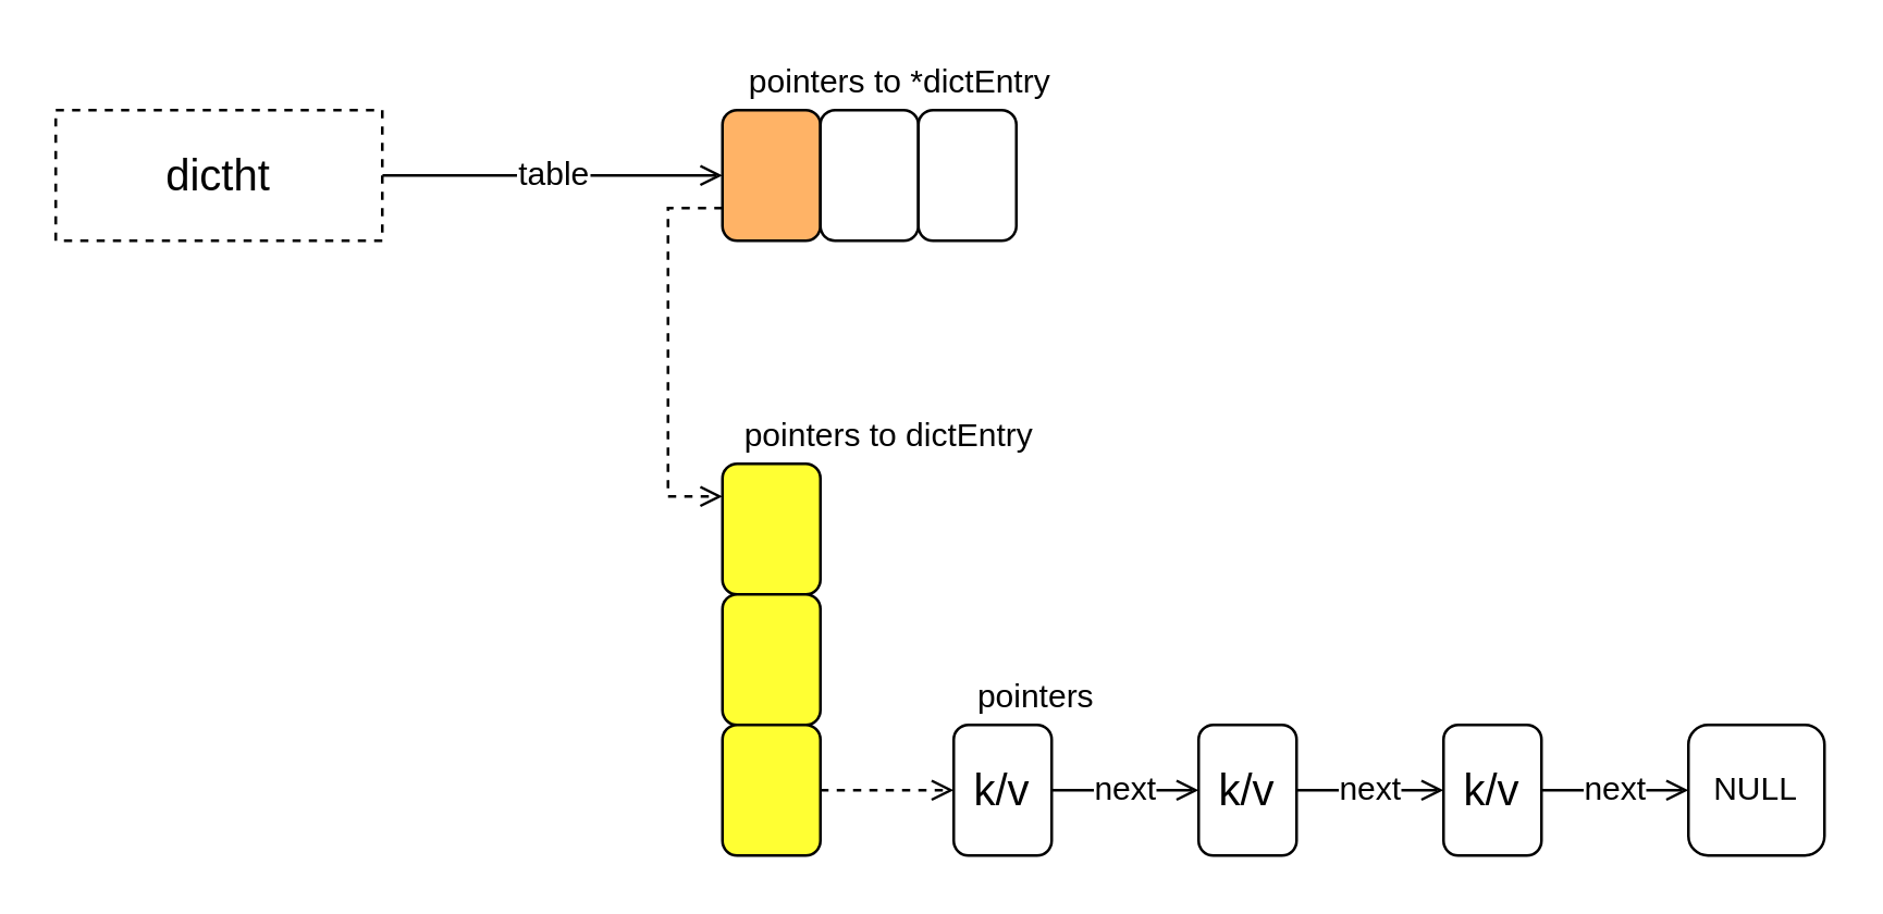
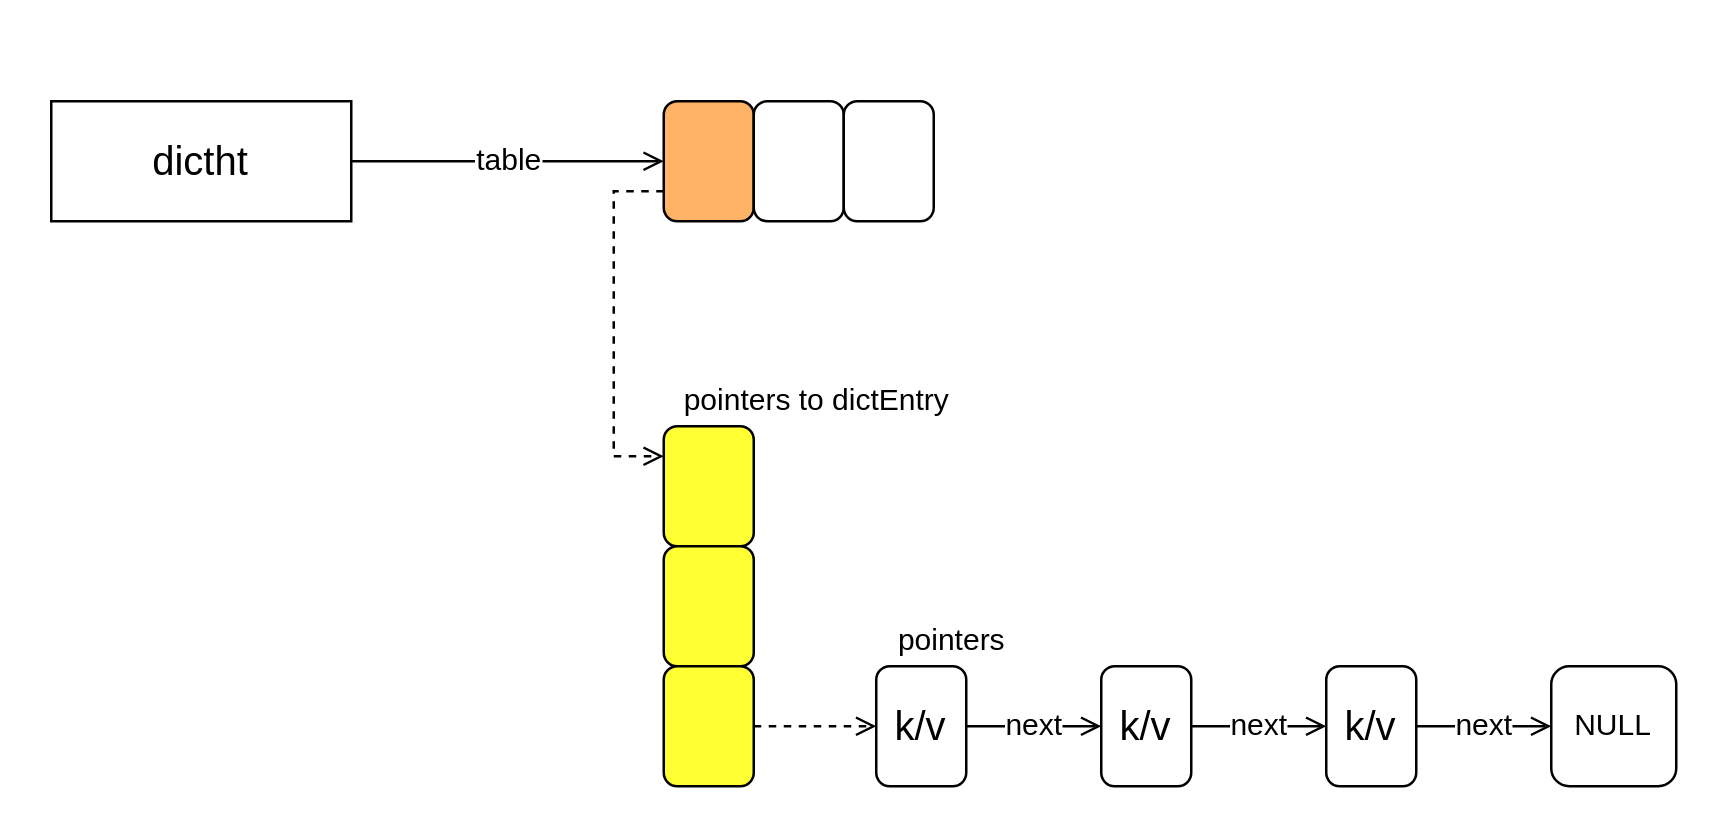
  <mxCell id="0" />
  <mxCell id="1" parent="0" />
  <mxCell id="2" value="table" style="edgeStyle=orthogonalEdgeStyle;rounded=0;orthogonalLoop=1;jettySize=auto;html=1;exitX=1;exitY=0.5;exitDx=0;exitDy=0;entryX=0;entryY=0.5;entryDx=0;entryDy=0;fontSize=12;endArrow=open;endFill=0;" edge="1" parent="1" source="3" target="5"><mxGeometry relative="1" as="geometry" /></mxCell>
- <mxCell id="3" value="dictht" style="rounded=0;whiteSpace=wrap;html=1;fontSize=16;dashed=1;" vertex="1" parent="1"><mxGeometry x="20" y="40" width="120" height="48" as="geometry" /></mxCell>
+ <mxCell id="3" value="dictht" style="rounded=0;whiteSpace=wrap;html=1;fontSize=16;" vertex="1" parent="1"><mxGeometry x="20" y="40" width="120" height="48" as="geometry" /></mxCell>
  <mxCell id="4" style="edgeStyle=orthogonalEdgeStyle;rounded=0;orthogonalLoop=1;jettySize=auto;html=1;exitX=0;exitY=0.75;exitDx=0;exitDy=0;entryX=0;entryY=0.25;entryDx=0;entryDy=0;endArrow=open;endFill=0;fontSize=12;dashed=1;" edge="1" parent="1" source="5" target="8"><mxGeometry relative="1" as="geometry" /></mxCell>
  <mxCell id="5" value="" style="rounded=1;whiteSpace=wrap;html=1;fontSize=16;fillColor=#FFB366;" vertex="1" parent="1"><mxGeometry x="265" y="40" width="36" height="48" as="geometry" /></mxCell>
  <mxCell id="6" value="" style="rounded=1;whiteSpace=wrap;html=1;fontSize=16;" vertex="1" parent="1"><mxGeometry x="301" y="40" width="36" height="48" as="geometry" /></mxCell>
  <mxCell id="7" value="" style="rounded=1;whiteSpace=wrap;html=1;fontSize=16;" vertex="1" parent="1"><mxGeometry x="337" y="40" width="36" height="48" as="geometry" /></mxCell>
  <mxCell id="8" value="" style="rounded=1;whiteSpace=wrap;html=1;fontSize=16;fillColor=#FFFF33;" vertex="1" parent="1"><mxGeometry x="265" y="170" width="36" height="48" as="geometry" /></mxCell>
  <mxCell id="9" value="" style="rounded=1;whiteSpace=wrap;html=1;fontSize=16;fillColor=#FFFF33;" vertex="1" parent="1"><mxGeometry x="265" y="218" width="36" height="48" as="geometry" /></mxCell>
- <mxCell id="10" value="pointers to *dictEntry" style="text;html=1;align=center;verticalAlign=middle;resizable=0;points=[];autosize=1;fontSize=12;" vertex="1" parent="1"><mxGeometry x="265" y="20" width="130" height="20" as="geometry" /></mxCell>
  <mxCell id="11" value="pointers to dictEntry" style="text;html=1;align=center;verticalAlign=middle;resizable=0;points=[];autosize=1;fontSize=12;" vertex="1" parent="1"><mxGeometry x="266" y="150" width="120" height="20" as="geometry" /></mxCell>
  <mxCell id="12" style="edgeStyle=orthogonalEdgeStyle;rounded=0;orthogonalLoop=1;jettySize=auto;html=1;exitX=1;exitY=0.5;exitDx=0;exitDy=0;entryX=0;entryY=0.5;entryDx=0;entryDy=0;endArrow=open;endFill=0;fontSize=12;dashed=1;" edge="1" parent="1" source="13" target="15"><mxGeometry relative="1" as="geometry" /></mxCell>
  <mxCell id="13" value="" style="rounded=1;whiteSpace=wrap;html=1;fontSize=16;fillColor=#FFFF33;" vertex="1" parent="1"><mxGeometry x="265" y="266" width="36" height="48" as="geometry" /></mxCell>
  <mxCell id="14" value="next" style="edgeStyle=orthogonalEdgeStyle;rounded=0;orthogonalLoop=1;jettySize=auto;html=1;exitX=1;exitY=0.5;exitDx=0;exitDy=0;entryX=0;entryY=0.5;entryDx=0;entryDy=0;endArrow=open;endFill=0;fontSize=12;" edge="1" parent="1" source="15" target="17"><mxGeometry relative="1" as="geometry" /></mxCell>
  <mxCell id="15" value="k/v" style="rounded=1;whiteSpace=wrap;html=1;fontSize=16;" vertex="1" parent="1"><mxGeometry x="350" y="266" width="36" height="48" as="geometry" /></mxCell>
  <mxCell id="16" value="next" style="edgeStyle=orthogonalEdgeStyle;rounded=0;orthogonalLoop=1;jettySize=auto;html=1;exitX=1;exitY=0.5;exitDx=0;exitDy=0;entryX=0;entryY=0.5;entryDx=0;entryDy=0;endArrow=open;endFill=0;fontSize=12;" edge="1" parent="1" source="17" target="19"><mxGeometry relative="1" as="geometry" /></mxCell>
  <mxCell id="17" value="k/v" style="rounded=1;whiteSpace=wrap;html=1;fontSize=16;" vertex="1" parent="1"><mxGeometry x="440" y="266" width="36" height="48" as="geometry" /></mxCell>
  <mxCell id="18" value="next" style="edgeStyle=orthogonalEdgeStyle;rounded=0;orthogonalLoop=1;jettySize=auto;html=1;exitX=1;exitY=0.5;exitDx=0;exitDy=0;entryX=0;entryY=0.5;entryDx=0;entryDy=0;endArrow=open;endFill=0;fontSize=12;" edge="1" parent="1" source="19" target="20"><mxGeometry relative="1" as="geometry" /></mxCell>
  <mxCell id="19" value="k/v" style="rounded=1;whiteSpace=wrap;html=1;fontSize=16;" vertex="1" parent="1"><mxGeometry x="530" y="266" width="36" height="48" as="geometry" /></mxCell>
  <mxCell id="20" value="NULL" style="rounded=1;whiteSpace=wrap;html=1;fontSize=12;" vertex="1" parent="1"><mxGeometry x="620" y="266" width="50" height="48" as="geometry" /></mxCell>
  <mxCell id="21" value="pointers" style="text;html=1;align=center;verticalAlign=middle;resizable=0;points=[];autosize=1;fontSize=12;" vertex="1" parent="1"><mxGeometry x="350" y="246" width="60" height="20" as="geometry" /></mxCell>
